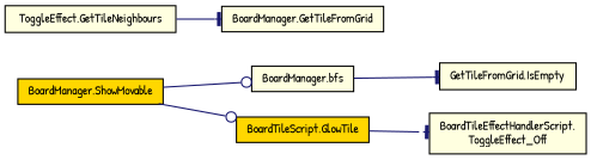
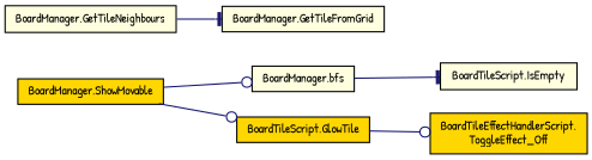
  digraph {
    fontname="Patrick Hand"
    rankdir=LR
    node [color=black fillcolor=lightyellow fontname="Patrick Hand" fontsize=10 shape=record style=filled]
    edge [arrowhead=odot color=midnightblue fontname="Patrick Hand" fontsize=10 labelfontname=Helvetica labelfontsize=10 style=solid]
    n1 [fillcolor=gold fontcolor=black height=0.2 label="BoardManager.ShowMovable" width=0.4]
    n2 [height=0.2 label="BoardManager.bfs" width=0.4]
    n3 [fillcolor=gold height=0.2 label="BoardTileScript.GlowTile" width=0.4]
-   n4 [height=0.2 label="GetTileFromGrid.IsEmpty" width=0.4]
-   n5 [height=0.2 label="BoardTileEffectHandlerScript.\lToggleEffect_Off" width=0.4]
-   n6 [height=0.2 label="ToggleEffect.GetTileNeighbours" width=0.4]
+   n4 [height=0.2 label="BoardTileScript.IsEmpty" width=0.4]
+   n5 [fillcolor=gold height=0.2 label="BoardTileEffectHandlerScript.\lToggleEffect_Off" width=0.4]
+   n6 [height=0.2 label="BoardManager.GetTileNeighbours" width=0.4]
    n7 [height=0.2 label="BoardManager.GetTileFromGrid" width=0.4]
    n1 -> n2
    n1 -> n3
    n2 -> n4 [arrowhead=tee]
-   n3 -> n5 [arrowhead=tee]
+   n3 -> n5
    n6 -> n7 [arrowhead=tee]
  }
